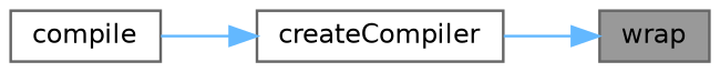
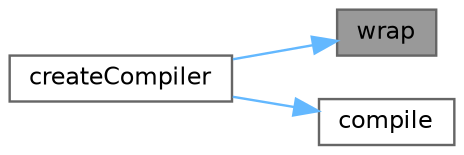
  digraph {
    rankdir=RL
    node [color=grey40 fillcolor=white fontname=Helvetica fontsize=10 shape=box style=filled]
    edge [color=steelblue1 dir=back fontname=Helvetica fontsize=10 labelfontname=Helvetica labelfontsize=10 style=solid]
    n1 [color=gray40 fillcolor=grey60 fontcolor=black height=0.2 label=wrap width=0.4]
    n2 [height=0.2 label=createCompiler width=0.4]
    n3 [height=0.2 label=compile width=0.4]
    n1 -> n2
-   n2 -> n3
+   n3 -> n2
  }
